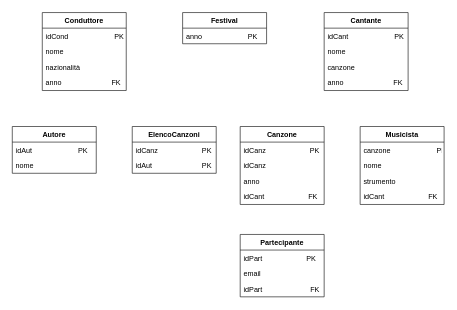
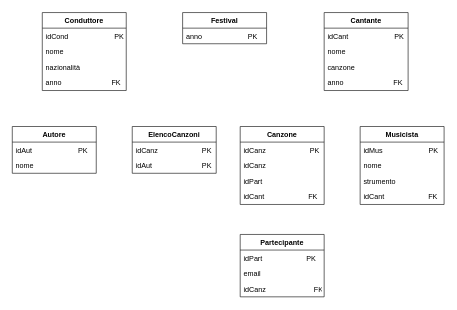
  <mxCell id="0" />
  <mxCell id="1" parent="0" />
  <mxCell id="2" value="Festival" style="swimlane;fontStyle=1;childLayout=stackLayout;horizontal=1;startSize=26;fillColor=none;horizontalStack=0;resizeParent=1;resizeParentMax=0;resizeLast=0;collapsible=1;marginBottom=0;" parent="1" vertex="1"><mxGeometry x="304" y="20" width="140" height="52" as="geometry" /></mxCell>
  <mxCell id="3" value="anno                       PK" style="text;strokeColor=none;fillColor=none;align=left;verticalAlign=top;spacingLeft=4;spacingRight=4;overflow=hidden;rotatable=0;points=[[0,0.5],[1,0.5]];portConstraint=eastwest;" parent="2" vertex="1"><mxGeometry y="26" width="140" height="26" as="geometry" /></mxCell>
  <mxCell id="4" value="Conduttore" style="swimlane;fontStyle=1;childLayout=stackLayout;horizontal=1;startSize=26;fillColor=none;horizontalStack=0;resizeParent=1;resizeParentMax=0;resizeLast=0;collapsible=1;marginBottom=0;" parent="1" vertex="1"><mxGeometry x="70" y="20" width="140" height="130" as="geometry" /></mxCell>
  <mxCell id="5" value="idCond                       PK" style="text;strokeColor=none;fillColor=none;align=left;verticalAlign=top;spacingLeft=4;spacingRight=4;overflow=hidden;rotatable=0;points=[[0,0.5],[1,0.5]];portConstraint=eastwest;" parent="4" vertex="1"><mxGeometry y="26" width="140" height="26" as="geometry" /></mxCell>
  <mxCell id="6" value="nome" style="text;strokeColor=none;fillColor=none;align=left;verticalAlign=top;spacingLeft=4;spacingRight=4;overflow=hidden;rotatable=0;points=[[0,0.5],[1,0.5]];portConstraint=eastwest;" parent="4" vertex="1"><mxGeometry y="52" width="140" height="26" as="geometry" /></mxCell>
  <mxCell id="7" value="nazionalità" style="text;strokeColor=none;fillColor=none;align=left;verticalAlign=top;spacingLeft=4;spacingRight=4;overflow=hidden;rotatable=0;points=[[0,0.5],[1,0.5]];portConstraint=eastwest;" parent="4" vertex="1"><mxGeometry y="78" width="140" height="26" as="geometry" /></mxCell>
  <mxCell id="8" value="anno                         FK" style="text;strokeColor=none;fillColor=none;align=left;verticalAlign=top;spacingLeft=4;spacingRight=4;overflow=hidden;rotatable=0;points=[[0,0.5],[1,0.5]];portConstraint=eastwest;" parent="4" vertex="1"><mxGeometry y="104" width="140" height="26" as="geometry" /></mxCell>
  <mxCell id="9" value="Cantante" style="swimlane;fontStyle=1;childLayout=stackLayout;horizontal=1;startSize=26;fillColor=none;horizontalStack=0;resizeParent=1;resizeParentMax=0;resizeLast=0;collapsible=1;marginBottom=0;" parent="1" vertex="1"><mxGeometry x="540" y="20" width="140" height="130" as="geometry" /></mxCell>
  <mxCell id="10" value="idCant                       PK" style="text;strokeColor=none;fillColor=none;align=left;verticalAlign=top;spacingLeft=4;spacingRight=4;overflow=hidden;rotatable=0;points=[[0,0.5],[1,0.5]];portConstraint=eastwest;" parent="9" vertex="1"><mxGeometry y="26" width="140" height="26" as="geometry" /></mxCell>
  <mxCell id="11" value="nome" style="text;strokeColor=none;fillColor=none;align=left;verticalAlign=top;spacingLeft=4;spacingRight=4;overflow=hidden;rotatable=0;points=[[0,0.5],[1,0.5]];portConstraint=eastwest;" parent="9" vertex="1"><mxGeometry y="52" width="140" height="26" as="geometry" /></mxCell>
  <mxCell id="12" value="canzone" style="text;strokeColor=none;fillColor=none;align=left;verticalAlign=top;spacingLeft=4;spacingRight=4;overflow=hidden;rotatable=0;points=[[0,0.5],[1,0.5]];portConstraint=eastwest;" parent="9" vertex="1"><mxGeometry y="78" width="140" height="26" as="geometry" /></mxCell>
  <mxCell id="13" value="anno                         FK" style="text;strokeColor=none;fillColor=none;align=left;verticalAlign=top;spacingLeft=4;spacingRight=4;overflow=hidden;rotatable=0;points=[[0,0.5],[1,0.5]];portConstraint=eastwest;" parent="9" vertex="1"><mxGeometry y="104" width="140" height="26" as="geometry" /></mxCell>
  <mxCell id="14" value="Musicista" style="swimlane;fontStyle=1;childLayout=stackLayout;horizontal=1;startSize=26;fillColor=none;horizontalStack=0;resizeParent=1;resizeParentMax=0;resizeLast=0;collapsible=1;marginBottom=0;" parent="1" vertex="1"><mxGeometry x="600" y="210" width="140" height="130" as="geometry" /></mxCell>
- <mxCell id="15" value="canzone                       PK" style="text;strokeColor=none;fillColor=none;align=left;verticalAlign=top;spacingLeft=4;spacingRight=4;overflow=hidden;rotatable=0;points=[[0,0.5],[1,0.5]];portConstraint=eastwest;" parent="14" vertex="1"><mxGeometry y="26" width="140" height="26" as="geometry" /></mxCell>
+ <mxCell id="15" value="idMus                       PK" style="text;strokeColor=none;fillColor=none;align=left;verticalAlign=top;spacingLeft=4;spacingRight=4;overflow=hidden;rotatable=0;points=[[0,0.5],[1,0.5]];portConstraint=eastwest;" parent="14" vertex="1"><mxGeometry y="26" width="140" height="26" as="geometry" /></mxCell>
  <mxCell id="16" value="nome" style="text;strokeColor=none;fillColor=none;align=left;verticalAlign=top;spacingLeft=4;spacingRight=4;overflow=hidden;rotatable=0;points=[[0,0.5],[1,0.5]];portConstraint=eastwest;" parent="14" vertex="1"><mxGeometry y="52" width="140" height="26" as="geometry" /></mxCell>
  <mxCell id="17" value="strumento" style="text;strokeColor=none;fillColor=none;align=left;verticalAlign=top;spacingLeft=4;spacingRight=4;overflow=hidden;rotatable=0;points=[[0,0.5],[1,0.5]];portConstraint=eastwest;" parent="14" vertex="1"><mxGeometry y="78" width="140" height="26" as="geometry" /></mxCell>
  <mxCell id="18" value="idCant                      FK" style="text;strokeColor=none;fillColor=none;align=left;verticalAlign=top;spacingLeft=4;spacingRight=4;overflow=hidden;rotatable=0;points=[[0,0.5],[1,0.5]];portConstraint=eastwest;" parent="14" vertex="1"><mxGeometry y="104" width="140" height="26" as="geometry" /></mxCell>
  <mxCell id="19" value="Canzone" style="swimlane;fontStyle=1;childLayout=stackLayout;horizontal=1;startSize=26;fillColor=none;horizontalStack=0;resizeParent=1;resizeParentMax=0;resizeLast=0;collapsible=1;marginBottom=0;" parent="1" vertex="1"><mxGeometry x="400" y="210" width="140" height="130" as="geometry" /></mxCell>
  <mxCell id="20" value="idCanz                      PK" style="text;strokeColor=none;fillColor=none;align=left;verticalAlign=top;spacingLeft=4;spacingRight=4;overflow=hidden;rotatable=0;points=[[0,0.5],[1,0.5]];portConstraint=eastwest;" parent="19" vertex="1"><mxGeometry y="26" width="140" height="26" as="geometry" /></mxCell>
  <mxCell id="21" value="idCanz" style="text;strokeColor=none;fillColor=none;align=left;verticalAlign=top;spacingLeft=4;spacingRight=4;overflow=hidden;rotatable=0;points=[[0,0.5],[1,0.5]];portConstraint=eastwest;" parent="19" vertex="1"><mxGeometry y="52" width="140" height="26" as="geometry" /></mxCell>
- <mxCell id="22" value="anno" style="text;strokeColor=none;fillColor=none;align=left;verticalAlign=top;spacingLeft=4;spacingRight=4;overflow=hidden;rotatable=0;points=[[0,0.5],[1,0.5]];portConstraint=eastwest;" parent="19" vertex="1"><mxGeometry y="78" width="140" height="26" as="geometry" /></mxCell>
+ <mxCell id="22" value="idPart" style="text;strokeColor=none;fillColor=none;align=left;verticalAlign=top;spacingLeft=4;spacingRight=4;overflow=hidden;rotatable=0;points=[[0,0.5],[1,0.5]];portConstraint=eastwest;" parent="19" vertex="1"><mxGeometry y="78" width="140" height="26" as="geometry" /></mxCell>
  <mxCell id="23" value="idCant                      FK" style="text;strokeColor=none;fillColor=none;align=left;verticalAlign=top;spacingLeft=4;spacingRight=4;overflow=hidden;rotatable=0;points=[[0,0.5],[1,0.5]];portConstraint=eastwest;" parent="19" vertex="1"><mxGeometry y="104" width="140" height="26" as="geometry" /></mxCell>
  <mxCell id="24" value="Autore" style="swimlane;fontStyle=1;childLayout=stackLayout;horizontal=1;startSize=26;fillColor=none;horizontalStack=0;resizeParent=1;resizeParentMax=0;resizeLast=0;collapsible=1;marginBottom=0;" parent="1" vertex="1"><mxGeometry x="20" y="210" width="140" height="78" as="geometry" /></mxCell>
  <mxCell id="25" value="idAut                       PK" style="text;strokeColor=none;fillColor=none;align=left;verticalAlign=top;spacingLeft=4;spacingRight=4;overflow=hidden;rotatable=0;points=[[0,0.5],[1,0.5]];portConstraint=eastwest;" parent="24" vertex="1"><mxGeometry y="26" width="140" height="26" as="geometry" /></mxCell>
  <mxCell id="26" value="nome" style="text;strokeColor=none;fillColor=none;align=left;verticalAlign=top;spacingLeft=4;spacingRight=4;overflow=hidden;rotatable=0;points=[[0,0.5],[1,0.5]];portConstraint=eastwest;" parent="24" vertex="1"><mxGeometry y="52" width="140" height="26" as="geometry" /></mxCell>
  <mxCell id="27" value="ElencoCanzoni" style="swimlane;fontStyle=1;childLayout=stackLayout;horizontal=1;startSize=26;fillColor=none;horizontalStack=0;resizeParent=1;resizeParentMax=0;resizeLast=0;collapsible=1;marginBottom=0;" parent="1" vertex="1"><mxGeometry x="220" y="210" width="140" height="78" as="geometry" /></mxCell>
  <mxCell id="28" value="idCanz                      PK" style="text;strokeColor=none;fillColor=none;align=left;verticalAlign=top;spacingLeft=4;spacingRight=4;overflow=hidden;rotatable=0;points=[[0,0.5],[1,0.5]];portConstraint=eastwest;" parent="27" vertex="1"><mxGeometry y="26" width="140" height="26" as="geometry" /></mxCell>
  <mxCell id="29" value="idAut                         PK" style="text;strokeColor=none;fillColor=none;align=left;verticalAlign=top;spacingLeft=4;spacingRight=4;overflow=hidden;rotatable=0;points=[[0,0.5],[1,0.5]];portConstraint=eastwest;" parent="27" vertex="1"><mxGeometry y="52" width="140" height="26" as="geometry" /></mxCell>
  <mxCell id="30" value="Partecipante" style="swimlane;fontStyle=1;childLayout=stackLayout;horizontal=1;startSize=26;fillColor=none;horizontalStack=0;resizeParent=1;resizeParentMax=0;resizeLast=0;collapsible=1;marginBottom=0;" parent="1" vertex="1"><mxGeometry x="400" y="390" width="140" height="104" as="geometry" /></mxCell>
  <mxCell id="31" value="idPart                      PK" style="text;strokeColor=none;fillColor=none;align=left;verticalAlign=top;spacingLeft=4;spacingRight=4;overflow=hidden;rotatable=0;points=[[0,0.5],[1,0.5]];portConstraint=eastwest;" parent="30" vertex="1"><mxGeometry y="26" width="140" height="26" as="geometry" /></mxCell>
  <mxCell id="32" value="email" style="text;strokeColor=none;fillColor=none;align=left;verticalAlign=top;spacingLeft=4;spacingRight=4;overflow=hidden;rotatable=0;points=[[0,0.5],[1,0.5]];portConstraint=eastwest;" parent="30" vertex="1"><mxGeometry y="52" width="140" height="26" as="geometry" /></mxCell>
- <mxCell id="33" value="idPart                        FK" style="text;strokeColor=none;fillColor=none;align=left;verticalAlign=top;spacingLeft=4;spacingRight=4;overflow=hidden;rotatable=0;points=[[0,0.5],[1,0.5]];portConstraint=eastwest;" parent="30" vertex="1"><mxGeometry y="78" width="140" height="26" as="geometry" /></mxCell>
+ <mxCell id="33" value="idCanz                        FK" style="text;strokeColor=none;fillColor=none;align=left;verticalAlign=top;spacingLeft=4;spacingRight=4;overflow=hidden;rotatable=0;points=[[0,0.5],[1,0.5]];portConstraint=eastwest;" parent="30" vertex="1"><mxGeometry y="78" width="140" height="26" as="geometry" /></mxCell>
